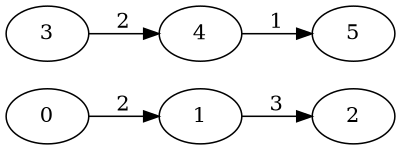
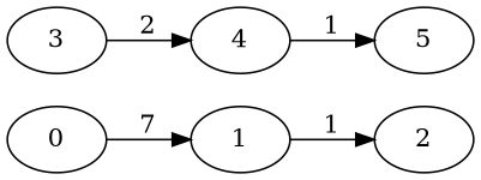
  digraph {
    rankdir=LR
    n1 [label=0]
    n2 [label=1]
    n3 [label=2]
    n4 [label=3]
    n5 [label=4]
    n6 [label=5]
-   n1 -> n2 [label=2]
-   n2 -> n3 [label=3]
+   n1 -> n2 [label=7]
+   n2 -> n3 [label=1]
    n4 -> n5 [label=2]
    n5 -> n6 [label=1]
  }
